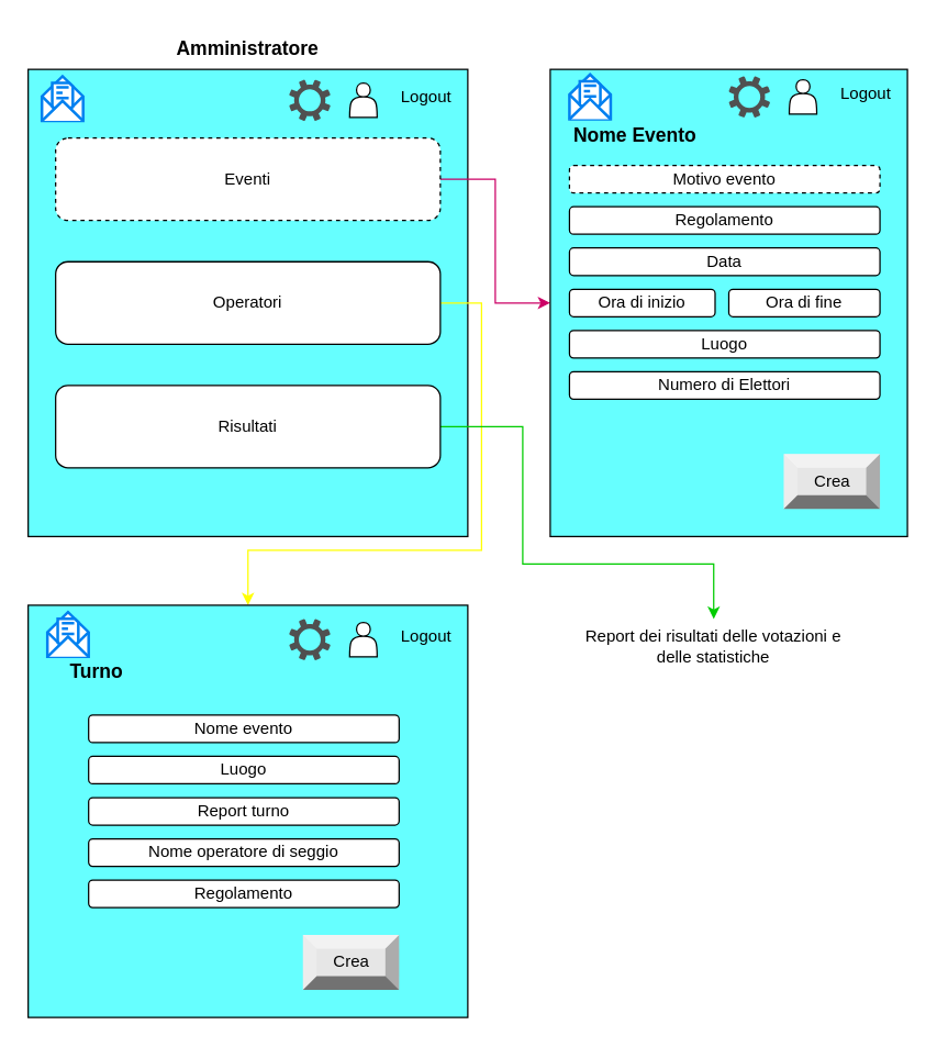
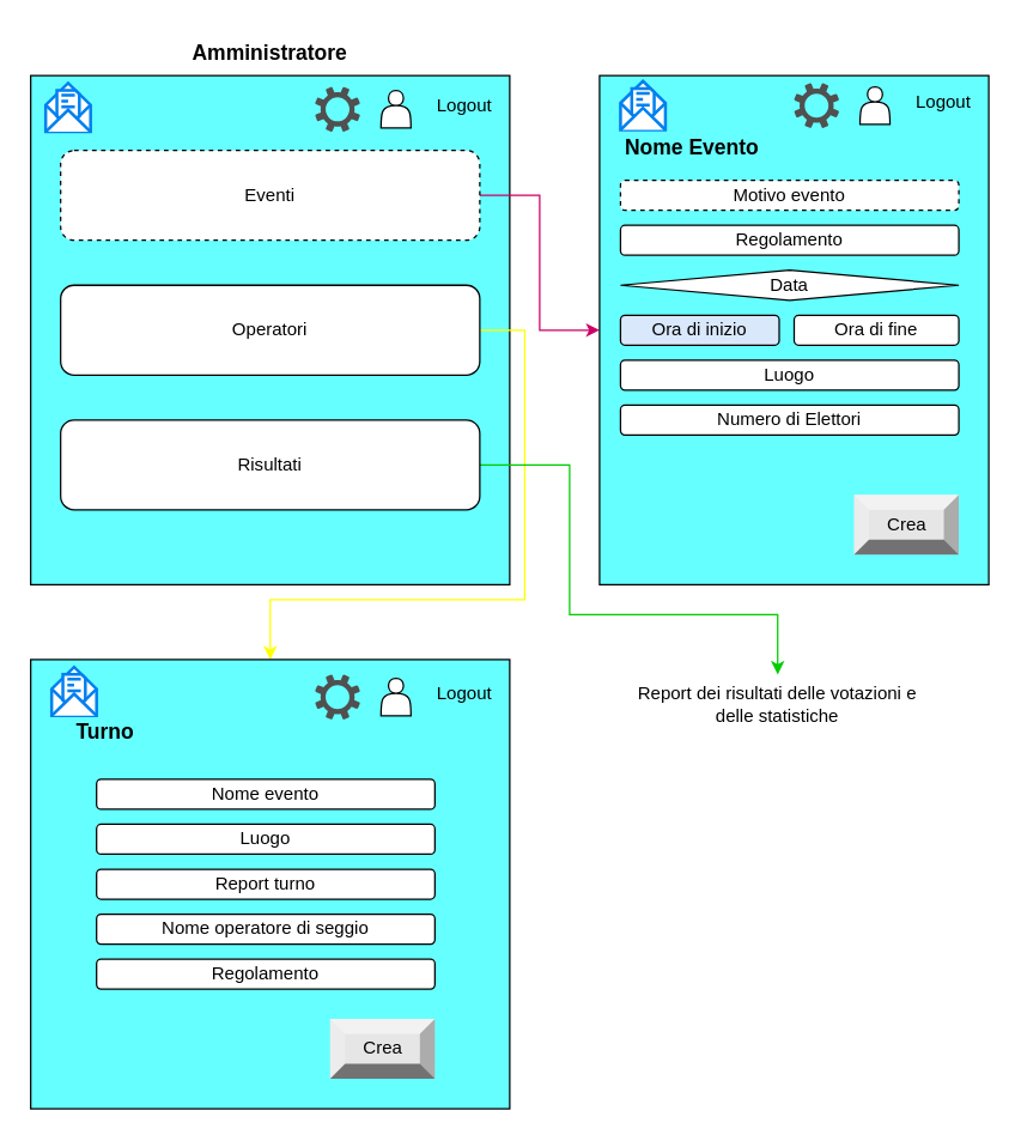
  <mxCell id="0" />
  <mxCell id="1" parent="0" />
  <mxCell id="2" value="" style="rounded=0;whiteSpace=wrap;html=1;fillColor=#66FFFF;" parent="1" vertex="1"><mxGeometry x="20" y="50" width="320" height="340" as="geometry" /></mxCell>
  <mxCell id="3" value="Logout" style="text;html=1;strokeColor=none;fillColor=none;align=center;verticalAlign=middle;whiteSpace=wrap;rounded=0;" parent="1" vertex="1"><mxGeometry x="290" y="60" width="40" height="20" as="geometry" /></mxCell>
  <mxCell id="4" value="" style="edgeStyle=orthogonalEdgeStyle;rounded=0;orthogonalLoop=1;jettySize=auto;html=1;entryX=0;entryY=0.5;entryDx=0;entryDy=0;strokeColor=#CC0066;" parent="1" source="5" target="13" edge="1"><mxGeometry relative="1" as="geometry" /></mxCell>
  <mxCell id="5" value="Eventi" style="rounded=1;whiteSpace=wrap;html=1;dashed=1;" parent="1" vertex="1"><mxGeometry x="40" y="100" width="280" height="60" as="geometry" /></mxCell>
  <mxCell id="6" value="" style="shape=actor;whiteSpace=wrap;html=1;" parent="1" vertex="1"><mxGeometry x="254" y="60" width="20" height="25" as="geometry" /></mxCell>
  <mxCell id="7" value="" style="pointerEvents=1;shadow=0;dashed=0;html=1;strokeColor=none;labelPosition=center;verticalLabelPosition=bottom;verticalAlign=top;align=center;fillColor=#505050;shape=mxgraph.mscae.enterprise.settings" parent="1" vertex="1"><mxGeometry x="210" y="57.5" width="30" height="30" as="geometry" /></mxCell>
  <mxCell id="8" value="&lt;b&gt;&lt;font style=&quot;font-size: 14px&quot;&gt;Amministratore&lt;/font&gt;&lt;/b&gt;" style="text;html=1;strokeColor=none;fillColor=none;align=center;verticalAlign=middle;whiteSpace=wrap;rounded=0;" parent="1" vertex="1"><mxGeometry x="115" width="130" height="30" as="geometry" y="20" /></mxCell>
  <mxCell id="9" value="" style="edgeStyle=orthogonalEdgeStyle;rounded=0;orthogonalLoop=1;jettySize=auto;html=1;entryX=0.5;entryY=0;entryDx=0;entryDy=0;strokeColor=#FFFF00;" parent="1" source="10" target="26" edge="1"><mxGeometry relative="1" as="geometry"><mxPoint x="140" y="444" as="targetPoint" /><Array as="points"><mxPoint x="350" y="220" /><mxPoint x="350" y="400" /><mxPoint x="180" y="400" /></Array></mxGeometry></mxCell>
  <mxCell id="10" value="Operatori" style="rounded=1;whiteSpace=wrap;html=1;" parent="1" vertex="1"><mxGeometry x="40" y="190" width="280" height="60" as="geometry" /></mxCell>
  <mxCell id="11" value="" style="edgeStyle=orthogonalEdgeStyle;rounded=0;orthogonalLoop=1;jettySize=auto;html=1;strokeColor=#00CC00;entryX=0.5;entryY=0;entryDx=0;entryDy=0;" parent="1" source="12" target="37" edge="1"><mxGeometry relative="1" as="geometry"><mxPoint x="527" y="440" as="targetPoint" /><Array as="points"><mxPoint x="380" y="310" /><mxPoint x="380" y="410" /><mxPoint x="519" y="410" /></Array></mxGeometry></mxCell>
  <mxCell id="12" value="Risultati" style="rounded=1;whiteSpace=wrap;html=1;" parent="1" vertex="1"><mxGeometry x="40" y="280" width="280" height="60" as="geometry" /></mxCell>
  <mxCell id="13" value="" style="rounded=0;whiteSpace=wrap;html=1;fillColor=#66FFFF;" parent="1" vertex="1"><mxGeometry x="400" y="50" width="260" height="340" as="geometry" /></mxCell>
  <mxCell id="14" value="&lt;span style=&quot;font-size: 14px&quot;&gt;&lt;b&gt;Nome Evento&lt;/b&gt;&lt;/span&gt;" style="text;html=1;strokeColor=none;fillColor=none;align=center;verticalAlign=middle;whiteSpace=wrap;rounded=0;" parent="1" vertex="1"><mxGeometry x="414" y="87.5" width="96" height="20" as="geometry" /></mxCell>
  <mxCell id="15" value="Logout" style="text;html=1;strokeColor=none;fillColor=none;align=center;verticalAlign=middle;whiteSpace=wrap;rounded=0;" parent="1" vertex="1"><mxGeometry x="610" y="57.5" width="40" height="20" as="geometry" /></mxCell>
  <mxCell id="16" value="" style="shape=actor;whiteSpace=wrap;html=1;" parent="1" vertex="1"><mxGeometry x="574" y="57.5" width="20" height="25" as="geometry" /></mxCell>
  <mxCell id="17" value="" style="pointerEvents=1;shadow=0;dashed=0;html=1;strokeColor=none;labelPosition=center;verticalLabelPosition=bottom;verticalAlign=top;align=center;fillColor=#505050;shape=mxgraph.mscae.enterprise.settings" parent="1" vertex="1"><mxGeometry x="530" y="55" width="30" height="30" as="geometry" /></mxCell>
  <mxCell id="18" value="Motivo evento" style="rounded=1;whiteSpace=wrap;html=1;dashed=1;" parent="1" vertex="1"><mxGeometry x="414" y="120" width="226" height="20" as="geometry" /></mxCell>
  <mxCell id="19" value="Regolamento" style="rounded=1;whiteSpace=wrap;html=1;" parent="1" vertex="1"><mxGeometry x="414" y="150" width="226" height="20" as="geometry" /></mxCell>
- <mxCell id="20" value="Data" style="rounded=1;whiteSpace=wrap;html=1;" parent="1" vertex="1"><mxGeometry x="414" y="180" width="226" height="20" as="geometry" /></mxCell>
- <mxCell id="21" value="Ora di inizio" style="rounded=1;whiteSpace=wrap;html=1;" parent="1" vertex="1"><mxGeometry x="414" y="210" width="106" height="20" as="geometry" /></mxCell>
+ <mxCell id="20" value="Data" style="rhombus;whiteSpace=wrap;html=1;" parent="1" vertex="1"><mxGeometry x="414" y="180" width="226" height="20" as="geometry" /></mxCell>
+ <mxCell id="21" value="Ora di inizio" style="rounded=1;whiteSpace=wrap;html=1;fillColor=#dae8fc;" parent="1" vertex="1"><mxGeometry x="414" y="210" width="106" height="20" as="geometry" /></mxCell>
  <mxCell id="22" value="Ora di fine" style="rounded=1;whiteSpace=wrap;html=1;" parent="1" vertex="1"><mxGeometry x="530" y="210" width="110" height="20" as="geometry" /></mxCell>
  <mxCell id="23" value="Luogo" style="rounded=1;whiteSpace=wrap;html=1;" parent="1" vertex="1"><mxGeometry x="414" y="240" width="226" height="20" as="geometry" /></mxCell>
  <mxCell id="24" value="Numero di Elettori" style="rounded=1;whiteSpace=wrap;html=1;" parent="1" vertex="1"><mxGeometry x="414" y="270" width="226" height="20" as="geometry" /></mxCell>
  <mxCell id="25" value="Crea" style="labelPosition=center;verticalLabelPosition=middle;align=center;html=1;shape=mxgraph.basic.shaded_button;dx=10;fillColor=#E6E6E6;strokeColor=none;" parent="1" vertex="1"><mxGeometry x="570" y="330" width="70" height="40" as="geometry" /></mxCell>
  <mxCell id="26" value="" style="rounded=0;whiteSpace=wrap;html=1;fillColor=#66FFFF;" parent="1" vertex="1"><mxGeometry x="20" y="440" width="320" height="300" as="geometry" /></mxCell>
  <mxCell id="27" value="Nome evento" style="rounded=1;whiteSpace=wrap;html=1;" parent="1" vertex="1"><mxGeometry x="64" y="520" width="226" height="20" as="geometry" /></mxCell>
  <mxCell id="28" value="Logout" style="text;html=1;strokeColor=none;fillColor=none;align=center;verticalAlign=middle;whiteSpace=wrap;rounded=0;" parent="1" vertex="1"><mxGeometry x="290" y="452.5" width="40" height="20" as="geometry" /></mxCell>
  <mxCell id="29" value="" style="shape=actor;whiteSpace=wrap;html=1;" parent="1" vertex="1"><mxGeometry x="254" y="452.5" width="20" height="25" as="geometry" /></mxCell>
  <mxCell id="30" value="" style="pointerEvents=1;shadow=0;dashed=0;html=1;strokeColor=none;labelPosition=center;verticalLabelPosition=bottom;verticalAlign=top;align=center;fillColor=#505050;shape=mxgraph.mscae.enterprise.settings" parent="1" vertex="1"><mxGeometry x="210" y="450" width="30" height="30" as="geometry" /></mxCell>
  <mxCell id="31" value="&lt;span style=&quot;font-size: 14px&quot;&gt;&lt;b&gt;Turno&lt;/b&gt;&lt;/span&gt;" style="text;html=1;strokeColor=none;fillColor=none;align=center;verticalAlign=middle;whiteSpace=wrap;rounded=0;" parent="1" vertex="1"><mxGeometry x="40" y="477.5" width="60" height="20" as="geometry" /></mxCell>
  <mxCell id="32" value="Luogo" style="rounded=1;whiteSpace=wrap;html=1;" parent="1" vertex="1"><mxGeometry x="64" y="550" width="226" height="20" as="geometry" /></mxCell>
  <mxCell id="33" value="Report turno" style="rounded=1;whiteSpace=wrap;html=1;" parent="1" vertex="1"><mxGeometry x="64" y="580" width="226" height="20" as="geometry" /></mxCell>
  <mxCell id="34" value="Nome operatore di seggio" style="rounded=1;whiteSpace=wrap;html=1;" parent="1" vertex="1"><mxGeometry x="64" y="610" width="226" height="20" as="geometry" /></mxCell>
  <mxCell id="35" value="Regolamento" style="rounded=1;whiteSpace=wrap;html=1;" parent="1" vertex="1"><mxGeometry x="64" y="640" width="226" height="20" as="geometry" /></mxCell>
  <mxCell id="36" value="Crea" style="labelPosition=center;verticalLabelPosition=middle;align=center;html=1;shape=mxgraph.basic.shaded_button;dx=10;fillColor=#E6E6E6;strokeColor=none;" parent="1" vertex="1"><mxGeometry x="220" y="680" width="70" height="40" as="geometry" /></mxCell>
  <mxCell id="37" value="Report dei risultati delle votazioni e delle statistiche" style="text;html=1;strokeColor=none;fillColor=none;align=center;verticalAlign=middle;whiteSpace=wrap;rounded=0;" parent="1" vertex="1"><mxGeometry x="414" y="450" width="210" height="40" as="geometry" /></mxCell>
  <mxCell id="38" value="" style="html=1;verticalLabelPosition=bottom;align=center;labelBackgroundColor=#ffffff;verticalAlign=top;strokeWidth=2;strokeColor=#0080F0;shadow=0;dashed=0;shape=mxgraph.ios7.icons.envelope_(message);fillColor=#FFFFFF;" vertex="1" parent="1"><mxGeometry x="30" y="55" width="30" height="32.5" as="geometry" /></mxCell>
  <mxCell id="39" value="" style="html=1;verticalLabelPosition=bottom;align=center;labelBackgroundColor=#ffffff;verticalAlign=top;strokeWidth=2;strokeColor=#0080F0;shadow=0;dashed=0;shape=mxgraph.ios7.icons.envelope_(message);fillColor=#FFFFFF;" vertex="1" parent="1"><mxGeometry x="414" y="53.75" width="30" height="32.5" as="geometry" /></mxCell>
  <mxCell id="40" value="" style="html=1;verticalLabelPosition=bottom;align=center;labelBackgroundColor=#ffffff;verticalAlign=top;strokeWidth=2;strokeColor=#0080F0;shadow=0;dashed=0;shape=mxgraph.ios7.icons.envelope_(message);fillColor=#FFFFFF;" vertex="1" parent="1"><mxGeometry x="34" y="445" width="30" height="32.5" as="geometry" /></mxCell>
